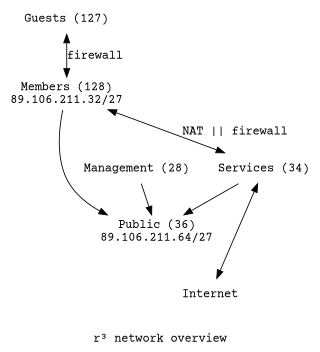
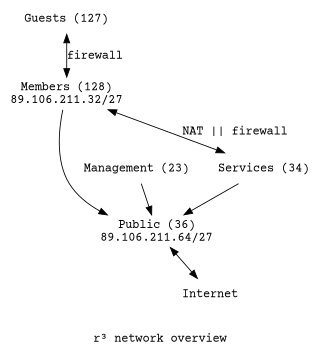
  digraph {
    fontname="Courier Prime"
    label="r³ network overview"
    node [fontname="Courier Prime" shape=none]
    edge [fontname="Courier Prime" lblstyle="above, sloped"]
    n1 [label="Public (36)\n89.106.211.64/27"]
    n2 [label=Internet]
    n3 [label="Guests (127)"]
    n4 [label="Members (128)\n89.106.211.32/27"]
    n5 [label="Services (34)"]
-   n6 [label="Management (28)"]
-   n5 -> n2 [dir=both]
+   n6 [label="Management (23)"]
+   n1 -> n2 [dir=both]
    n3 -> n4 [dir=both label=firewall]
    n4 -> n1
    n4 -> n5 [dir=both label="NAT || firewall"]
    n5 -> n1
    n6 -> n1
  }
